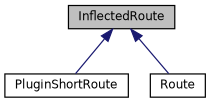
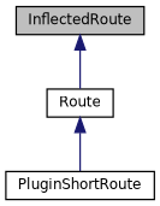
  digraph {
    node [color=black fillcolor=white fontname=Helvetica fontsize=10 shape=record style=filled]
    edge [color=midnightblue dir=back fontname=Helvetica fontsize=10 labelfontname=Helvetica labelfontsize=10 style=solid]
    n1 [fillcolor=grey75 fontcolor=black height=0.2 label=InflectedRoute width=0.4]
    n2 [height=0.2 label=PluginShortRoute width=0.4]
    n3 [height=0.2 label=Route width=0.4]
-   n1 -> n2
+   n3 -> n2
    n1 -> n3
  }
